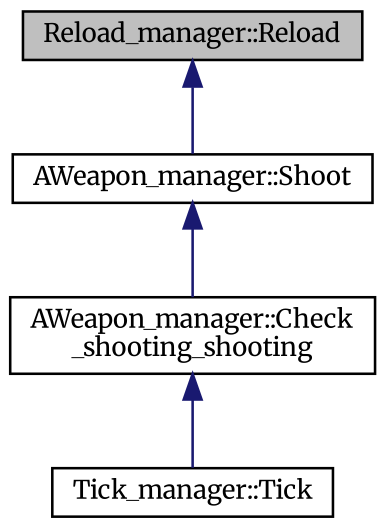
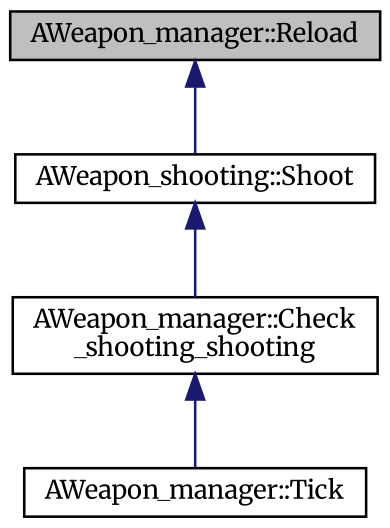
  digraph {
    fontname=Merriweather
    rankdir=TB
    node [color=black fillcolor=white fontname=Merriweather fontsize=10 shape=record style=filled]
    edge [color=midnightblue dir=back fontname=Merriweather fontsize=10 labelfontname=Helvetica labelfontsize=10 style=solid]
-   n1 [fillcolor=grey75 fontcolor=black height=0.2 label="Reload_manager::Reload" width=0.4]
-   n2 [height=0.2 label="AWeapon_manager::Shoot" width=0.4]
+   n1 [fillcolor=grey75 fontcolor=black height=0.2 label="AWeapon_manager::Reload" width=0.4]
+   n2 [height=0.2 label="AWeapon_shooting::Shoot" width=0.4]
    n3 [height=0.2 label="AWeapon_manager::Check\l_shooting_shooting" width=0.4]
-   n4 [height=0.2 label="Tick_manager::Tick" width=0.4]
+   n4 [height=0.2 label="AWeapon_manager::Tick" width=0.4]
    n1 -> n2
    n2 -> n3
    n3 -> n4
  }
